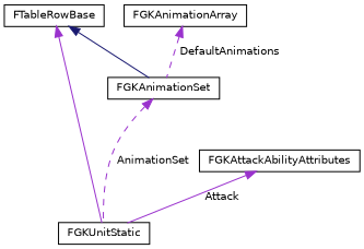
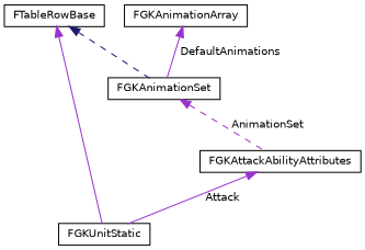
  digraph {
    node [color=black fillcolor=white fontname=Helvetica fontsize=10 shape=record style=filled]
    edge [color=darkorchid3 dir=back fontname=Helvetica fontsize=10 labelfontname=Helvetica labelfontsize=10 style=solid]
    n1 [height=0.2 label=FGKUnitStatic width=0.4]
    n2 [height=0.2 label=FTableRowBase width=0.4]
    n3 [height=0.2 label=FGKAnimationSet width=0.4]
    n4 [height=0.2 label=FGKAttackAbilityAttributes width=0.4]
    n5 [height=0.2 label=FGKAnimationArray width=0.4]
    n2 -> n1
-   n2 -> n3 [color=midnightblue]
-   n3 -> n1 [label=" AnimationSet" style=dashed]
+   n2 -> n3 [color=midnightblue style=dashed]
+   n3 -> n4 [label=" AnimationSet" style=dashed]
    n4 -> n1 [label=" Attack"]
-   n5 -> n3 [label=" DefaultAnimations" style=dashed]
+   n5 -> n3 [label=" DefaultAnimations"]
  }
